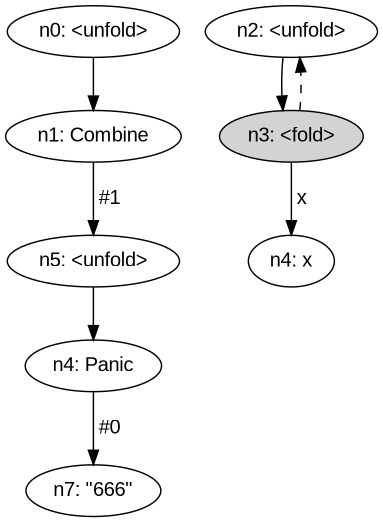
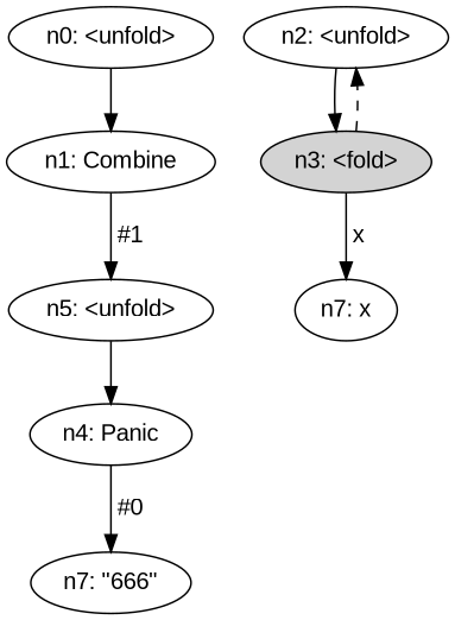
  digraph {
    fontname="Liberation Sans"
    node [fontname="Liberation Sans"]
    edge [fontname="Liberation Sans"]
    n1 [label="n0: <unfold>"]
    n2 [label="n1: Combine"]
    n3 [label="n5: <unfold>"]
    n4 [label="n2: <unfold>"]
    n5 [label="n3: <fold>" style=filled]
    n6 [label="n4: Panic"]
-   n7 [label="n4: x"]
+   n7 [label="n7: x"]
    n8 [label="n7: \"666\""]
    n1 -> n2
    n2 -> n3 [label=" #1 "]
    n3 -> n6
    n4 -> n5
    n5 -> n4 [style=dashed]
    n5 -> n7 [label=" x "]
    n6 -> n8 [label=" #0 "]
  }
